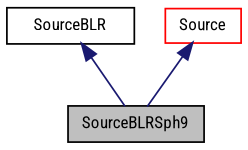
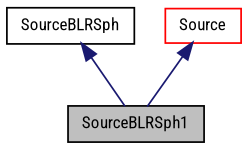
  digraph {
    fontname="Roboto Condensed"
    node [color=black fillcolor=white fontname="Roboto Condensed" fontsize=10 shape=record style=filled]
    edge [color=midnightblue dir=back fontname="Roboto Condensed" fontsize=10 labelfontname=Helvetica labelfontsize=10 style=solid]
-   n1 [fillcolor=grey75 fontcolor=black height=0.2 label=SourceBLRSph9 width=0.4]
-   n2 [height=0.2 label=SourceBLR width=0.4]
+   n1 [fillcolor=grey75 fontcolor=black height=0.2 label=SourceBLRSph1 width=0.4]
+   n2 [height=0.2 label=SourceBLRSph width=0.4]
    n3 [color=red height=0.2 label=Source width=0.4]
    n2 -> n1
    n3 -> n1
  }
